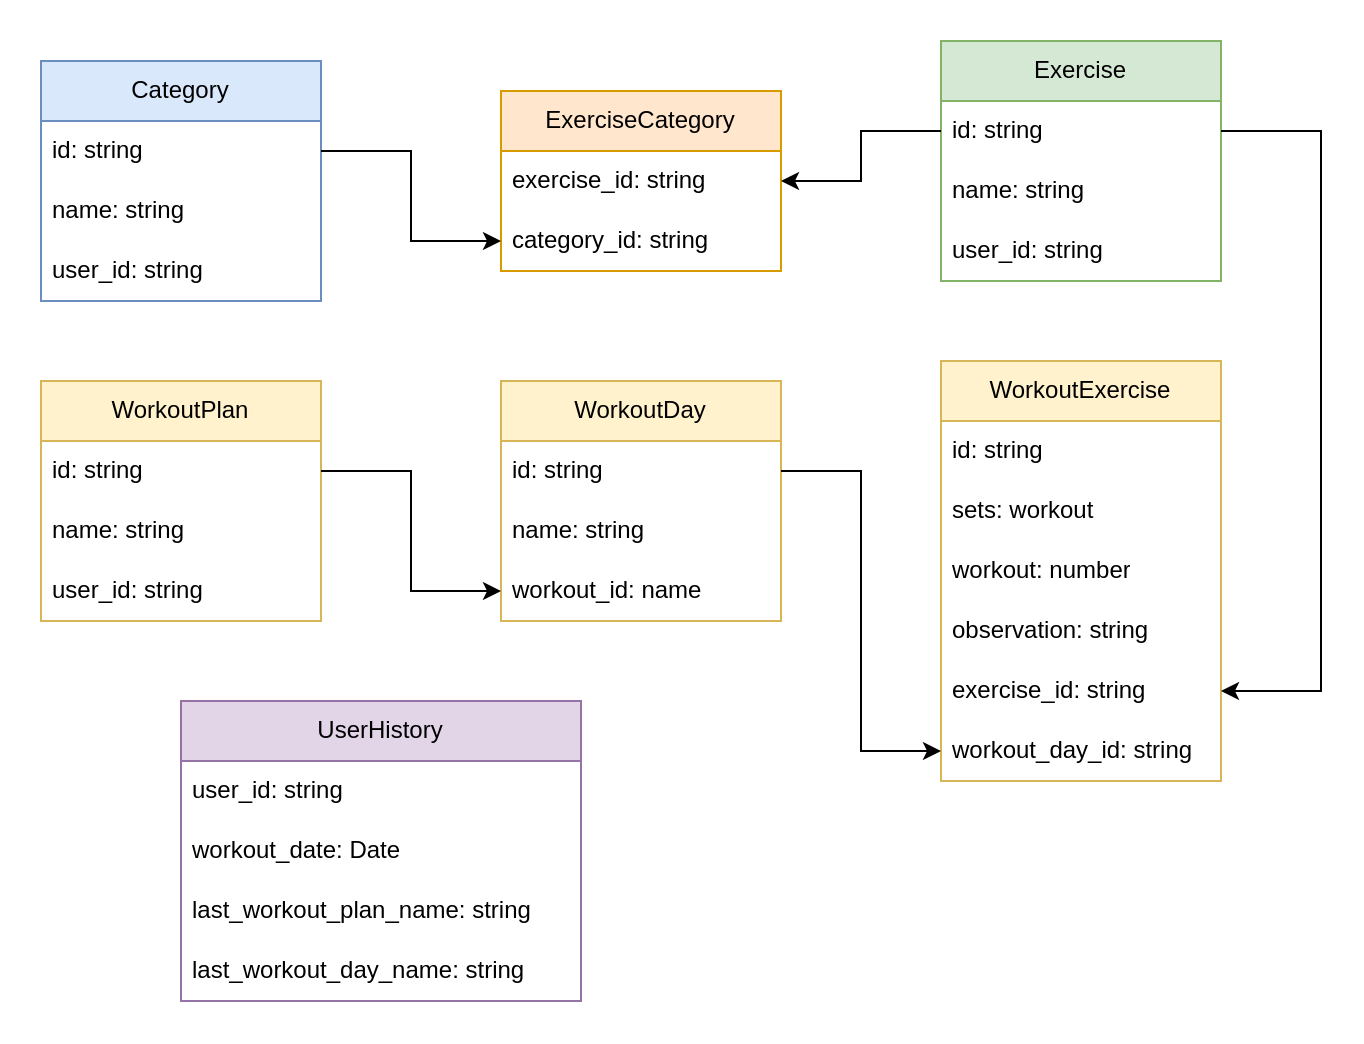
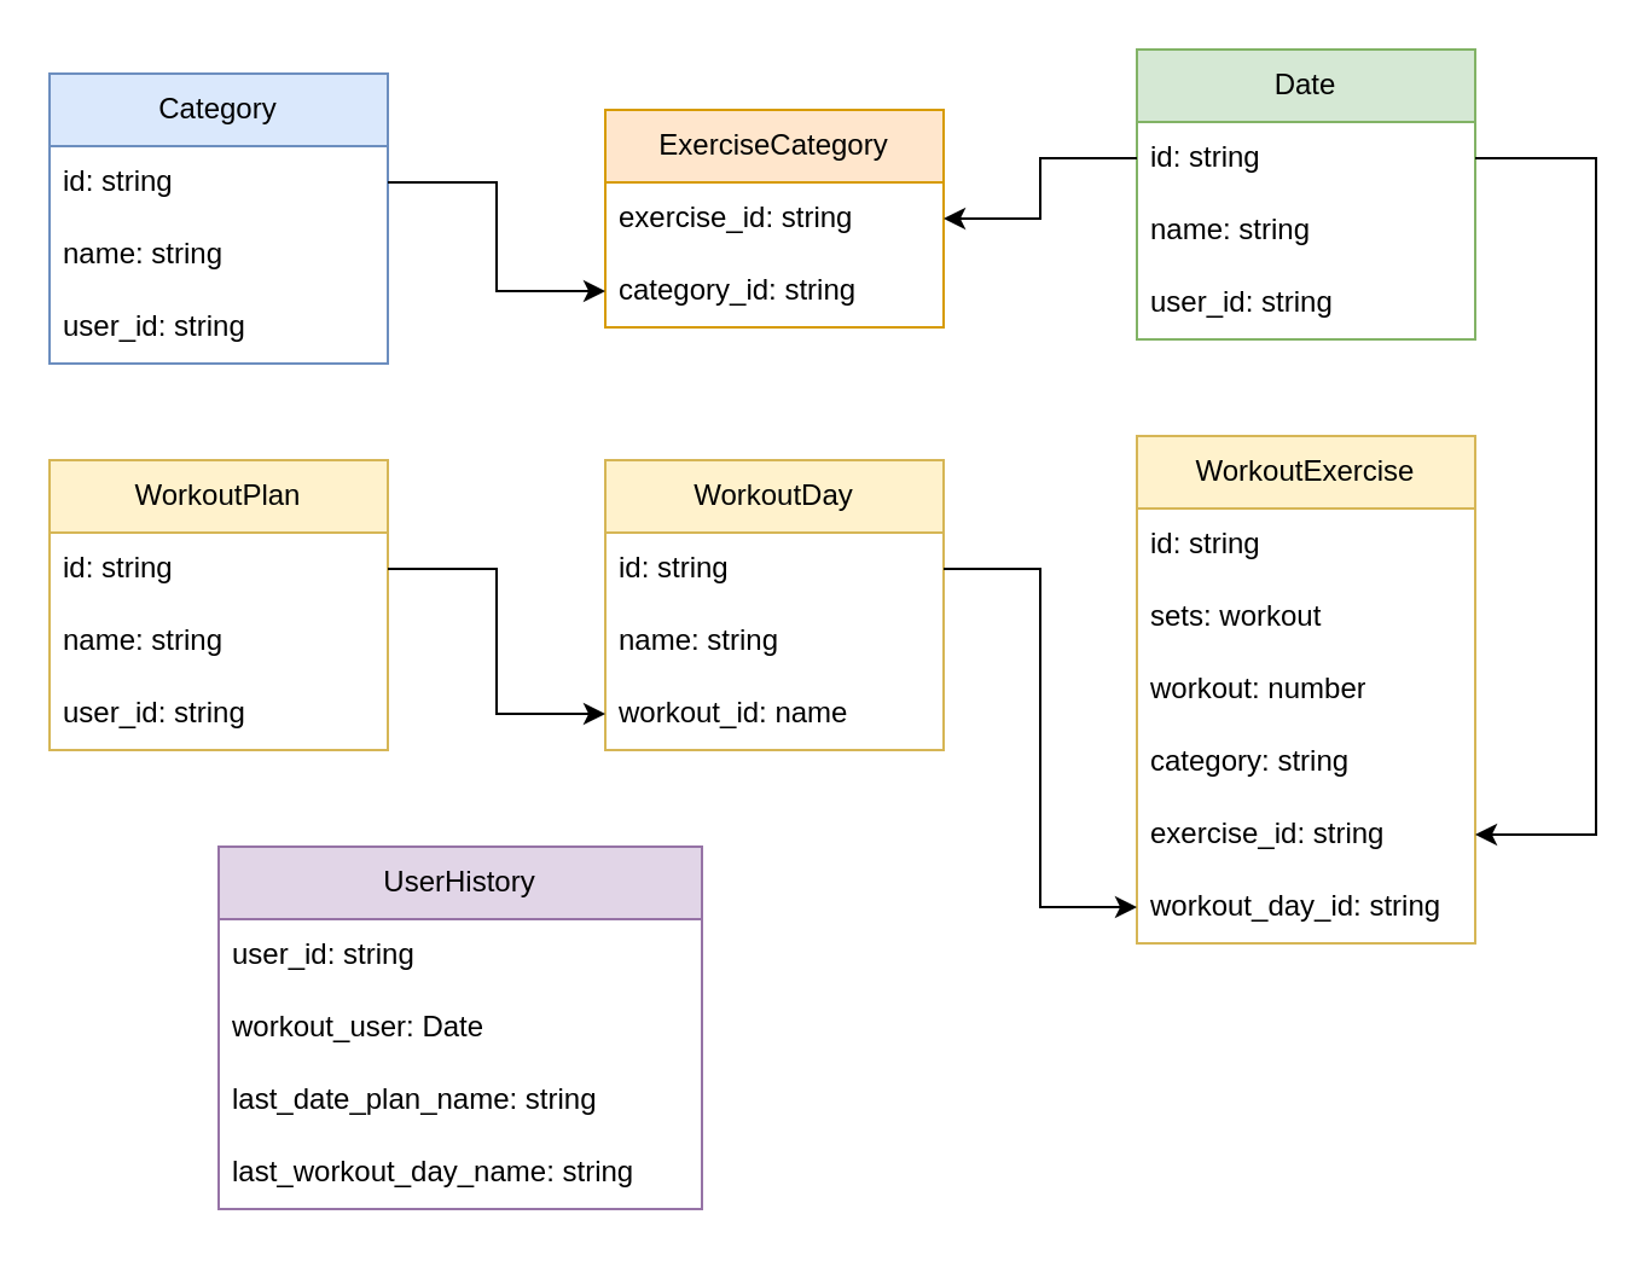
  <mxCell id="0" />
  <mxCell id="1" parent="0" />
  <mxCell id="2" value="Category" style="swimlane;fontStyle=0;childLayout=stackLayout;horizontal=1;startSize=30;horizontalStack=0;resizeParent=1;resizeParentMax=0;resizeLast=0;collapsible=1;marginBottom=0;whiteSpace=wrap;html=1;fillColor=#dae8fc;strokeColor=#6c8ebf;" parent="1" vertex="1"><mxGeometry x="20" y="30" width="140" height="120" as="geometry" /></mxCell>
  <mxCell id="3" value="id: string" style="text;strokeColor=none;fillColor=none;align=left;verticalAlign=middle;spacingLeft=4;spacingRight=4;overflow=hidden;points=[[0,0.5],[1,0.5]];portConstraint=eastwest;rotatable=0;whiteSpace=wrap;html=1;" parent="2" vertex="1"><mxGeometry y="30" width="140" height="30" as="geometry" /></mxCell>
  <mxCell id="4" value="name: string" style="text;strokeColor=none;fillColor=none;align=left;verticalAlign=middle;spacingLeft=4;spacingRight=4;overflow=hidden;points=[[0,0.5],[1,0.5]];portConstraint=eastwest;rotatable=0;whiteSpace=wrap;html=1;" parent="2" vertex="1"><mxGeometry y="60" width="140" height="30" as="geometry" /></mxCell>
  <mxCell id="5" value="user_id: string" style="text;strokeColor=none;fillColor=none;align=left;verticalAlign=middle;spacingLeft=4;spacingRight=4;overflow=hidden;points=[[0,0.5],[1,0.5]];portConstraint=eastwest;rotatable=0;whiteSpace=wrap;html=1;" parent="2" vertex="1"><mxGeometry y="90" width="140" height="30" as="geometry" /></mxCell>
- <mxCell id="6" value="Exercise" style="swimlane;fontStyle=0;childLayout=stackLayout;horizontal=1;startSize=30;horizontalStack=0;resizeParent=1;resizeParentMax=0;resizeLast=0;collapsible=1;marginBottom=0;whiteSpace=wrap;html=1;fillColor=#d5e8d4;strokeColor=#82b366;" parent="1" vertex="1"><mxGeometry x="470" y="20" width="140" height="120" as="geometry" /></mxCell>
+ <mxCell id="6" value="Date" style="swimlane;fontStyle=0;childLayout=stackLayout;horizontal=1;startSize=30;horizontalStack=0;resizeParent=1;resizeParentMax=0;resizeLast=0;collapsible=1;marginBottom=0;whiteSpace=wrap;html=1;fillColor=#d5e8d4;strokeColor=#82b366;" parent="1" vertex="1"><mxGeometry x="470" y="20" width="140" height="120" as="geometry" /></mxCell>
  <mxCell id="7" value="id: string" style="text;strokeColor=none;fillColor=none;align=left;verticalAlign=middle;spacingLeft=4;spacingRight=4;overflow=hidden;points=[[0,0.5],[1,0.5]];portConstraint=eastwest;rotatable=0;whiteSpace=wrap;html=1;" parent="6" vertex="1"><mxGeometry y="30" width="140" height="30" as="geometry" /></mxCell>
  <mxCell id="8" value="name: string" style="text;strokeColor=none;fillColor=none;align=left;verticalAlign=middle;spacingLeft=4;spacingRight=4;overflow=hidden;points=[[0,0.5],[1,0.5]];portConstraint=eastwest;rotatable=0;whiteSpace=wrap;html=1;" parent="6" vertex="1"><mxGeometry y="60" width="140" height="30" as="geometry" /></mxCell>
  <mxCell id="9" value="user_id: string" style="text;strokeColor=none;fillColor=none;align=left;verticalAlign=middle;spacingLeft=4;spacingRight=4;overflow=hidden;points=[[0,0.5],[1,0.5]];portConstraint=eastwest;rotatable=0;whiteSpace=wrap;html=1;" parent="6" vertex="1"><mxGeometry y="90" width="140" height="30" as="geometry" /></mxCell>
  <mxCell id="10" value="ExerciseCategory" style="swimlane;fontStyle=0;childLayout=stackLayout;horizontal=1;startSize=30;horizontalStack=0;resizeParent=1;resizeParentMax=0;resizeLast=0;collapsible=1;marginBottom=0;whiteSpace=wrap;html=1;fillColor=#ffe6cc;strokeColor=#d79b00;" parent="1" vertex="1"><mxGeometry x="250" y="45" width="140" height="90" as="geometry" /></mxCell>
  <mxCell id="11" value="exercise_id: string" style="text;strokeColor=none;fillColor=none;align=left;verticalAlign=middle;spacingLeft=4;spacingRight=4;overflow=hidden;points=[[0,0.5],[1,0.5]];portConstraint=eastwest;rotatable=0;whiteSpace=wrap;html=1;" parent="10" vertex="1"><mxGeometry y="30" width="140" height="30" as="geometry" /></mxCell>
  <mxCell id="12" value="category_id: string" style="text;strokeColor=none;fillColor=none;align=left;verticalAlign=middle;spacingLeft=4;spacingRight=4;overflow=hidden;points=[[0,0.5],[1,0.5]];portConstraint=eastwest;rotatable=0;whiteSpace=wrap;html=1;" parent="10" vertex="1"><mxGeometry y="60" width="140" height="30" as="geometry" /></mxCell>
  <mxCell id="13" style="edgeStyle=orthogonalEdgeStyle;rounded=0;orthogonalLoop=1;jettySize=auto;html=1;exitX=0;exitY=0.5;exitDx=0;exitDy=0;entryX=1;entryY=0.5;entryDx=0;entryDy=0;" parent="1" source="7" target="11" edge="1"><mxGeometry relative="1" as="geometry" /></mxCell>
  <mxCell id="14" style="edgeStyle=orthogonalEdgeStyle;rounded=0;orthogonalLoop=1;jettySize=auto;html=1;exitX=1;exitY=0.5;exitDx=0;exitDy=0;entryX=0;entryY=0.5;entryDx=0;entryDy=0;" parent="1" source="3" target="12" edge="1"><mxGeometry relative="1" as="geometry" /></mxCell>
  <mxCell id="15" value="UserHistory" style="swimlane;fontStyle=0;childLayout=stackLayout;horizontal=1;startSize=30;horizontalStack=0;resizeParent=1;resizeParentMax=0;resizeLast=0;collapsible=1;marginBottom=0;whiteSpace=wrap;html=1;fillColor=#e1d5e7;strokeColor=#9673a6;" parent="1" vertex="1"><mxGeometry x="90" y="350" width="200" height="150" as="geometry" /></mxCell>
  <mxCell id="16" value="user_id: string" style="text;strokeColor=none;fillColor=none;align=left;verticalAlign=middle;spacingLeft=4;spacingRight=4;overflow=hidden;points=[[0,0.5],[1,0.5]];portConstraint=eastwest;rotatable=0;whiteSpace=wrap;html=1;" parent="15" vertex="1"><mxGeometry y="30" width="200" height="30" as="geometry" /></mxCell>
- <mxCell id="17" value="workout_date: Date" style="text;strokeColor=none;fillColor=none;align=left;verticalAlign=middle;spacingLeft=4;spacingRight=4;overflow=hidden;points=[[0,0.5],[1,0.5]];portConstraint=eastwest;rotatable=0;whiteSpace=wrap;html=1;" parent="15" vertex="1"><mxGeometry y="60" width="200" height="30" as="geometry" /></mxCell>
- <mxCell id="18" value="last_workout_plan_name: string" style="text;strokeColor=none;fillColor=none;align=left;verticalAlign=middle;spacingLeft=4;spacingRight=4;overflow=hidden;points=[[0,0.5],[1,0.5]];portConstraint=eastwest;rotatable=0;whiteSpace=wrap;html=1;" parent="15" vertex="1"><mxGeometry y="90" width="200" height="30" as="geometry" /></mxCell>
+ <mxCell id="17" value="workout_user: Date" style="text;strokeColor=none;fillColor=none;align=left;verticalAlign=middle;spacingLeft=4;spacingRight=4;overflow=hidden;points=[[0,0.5],[1,0.5]];portConstraint=eastwest;rotatable=0;whiteSpace=wrap;html=1;" parent="15" vertex="1"><mxGeometry y="60" width="200" height="30" as="geometry" /></mxCell>
+ <mxCell id="18" value="last_date_plan_name: string" style="text;strokeColor=none;fillColor=none;align=left;verticalAlign=middle;spacingLeft=4;spacingRight=4;overflow=hidden;points=[[0,0.5],[1,0.5]];portConstraint=eastwest;rotatable=0;whiteSpace=wrap;html=1;" parent="15" vertex="1"><mxGeometry y="90" width="200" height="30" as="geometry" /></mxCell>
  <mxCell id="19" value="last_workout_day_name: string" style="text;strokeColor=none;fillColor=none;align=left;verticalAlign=middle;spacingLeft=4;spacingRight=4;overflow=hidden;points=[[0,0.5],[1,0.5]];portConstraint=eastwest;rotatable=0;whiteSpace=wrap;html=1;" parent="15" vertex="1"><mxGeometry y="120" width="200" height="30" as="geometry" /></mxCell>
  <mxCell id="20" value="WorkoutPlan" style="swimlane;fontStyle=0;childLayout=stackLayout;horizontal=1;startSize=30;horizontalStack=0;resizeParent=1;resizeParentMax=0;resizeLast=0;collapsible=1;marginBottom=0;whiteSpace=wrap;html=1;fillColor=#fff2cc;strokeColor=#d6b656;" parent="1" vertex="1"><mxGeometry x="20" y="190" width="140" height="120" as="geometry" /></mxCell>
  <mxCell id="21" value="id: string" style="text;strokeColor=none;fillColor=none;align=left;verticalAlign=middle;spacingLeft=4;spacingRight=4;overflow=hidden;points=[[0,0.5],[1,0.5]];portConstraint=eastwest;rotatable=0;whiteSpace=wrap;html=1;" parent="20" vertex="1"><mxGeometry y="30" width="140" height="30" as="geometry" /></mxCell>
  <mxCell id="22" value="name: string" style="text;strokeColor=none;fillColor=none;align=left;verticalAlign=middle;spacingLeft=4;spacingRight=4;overflow=hidden;points=[[0,0.5],[1,0.5]];portConstraint=eastwest;rotatable=0;whiteSpace=wrap;html=1;" parent="20" vertex="1"><mxGeometry y="60" width="140" height="30" as="geometry" /></mxCell>
  <mxCell id="23" value="user_id: string" style="text;strokeColor=none;fillColor=none;align=left;verticalAlign=middle;spacingLeft=4;spacingRight=4;overflow=hidden;points=[[0,0.5],[1,0.5]];portConstraint=eastwest;rotatable=0;whiteSpace=wrap;html=1;" parent="20" vertex="1"><mxGeometry y="90" width="140" height="30" as="geometry" /></mxCell>
  <mxCell id="24" value="WorkoutDay" style="swimlane;fontStyle=0;childLayout=stackLayout;horizontal=1;startSize=30;horizontalStack=0;resizeParent=1;resizeParentMax=0;resizeLast=0;collapsible=1;marginBottom=0;whiteSpace=wrap;html=1;fillColor=#fff2cc;strokeColor=#d6b656;" parent="1" vertex="1"><mxGeometry x="250" y="190" width="140" height="120" as="geometry" /></mxCell>
  <mxCell id="25" value="id: string" style="text;strokeColor=none;fillColor=none;align=left;verticalAlign=middle;spacingLeft=4;spacingRight=4;overflow=hidden;points=[[0,0.5],[1,0.5]];portConstraint=eastwest;rotatable=0;whiteSpace=wrap;html=1;" parent="24" vertex="1"><mxGeometry y="30" width="140" height="30" as="geometry" /></mxCell>
  <mxCell id="26" value="name: string" style="text;strokeColor=none;fillColor=none;align=left;verticalAlign=middle;spacingLeft=4;spacingRight=4;overflow=hidden;points=[[0,0.5],[1,0.5]];portConstraint=eastwest;rotatable=0;whiteSpace=wrap;html=1;" parent="24" vertex="1"><mxGeometry y="60" width="140" height="30" as="geometry" /></mxCell>
  <mxCell id="27" value="workout_id: name" style="text;strokeColor=none;fillColor=none;align=left;verticalAlign=middle;spacingLeft=4;spacingRight=4;overflow=hidden;points=[[0,0.5],[1,0.5]];portConstraint=eastwest;rotatable=0;whiteSpace=wrap;html=1;" parent="24" vertex="1"><mxGeometry y="90" width="140" height="30" as="geometry" /></mxCell>
  <mxCell id="28" style="edgeStyle=orthogonalEdgeStyle;rounded=0;orthogonalLoop=1;jettySize=auto;html=1;exitX=1;exitY=0.5;exitDx=0;exitDy=0;entryX=0;entryY=0.5;entryDx=0;entryDy=0;" parent="1" source="21" target="27" edge="1"><mxGeometry relative="1" as="geometry" /></mxCell>
  <mxCell id="29" value="WorkoutExercise" style="swimlane;fontStyle=0;childLayout=stackLayout;horizontal=1;startSize=30;horizontalStack=0;resizeParent=1;resizeParentMax=0;resizeLast=0;collapsible=1;marginBottom=0;whiteSpace=wrap;html=1;fillColor=#fff2cc;strokeColor=#d6b656;" parent="1" vertex="1"><mxGeometry x="470" y="180" width="140" height="210" as="geometry" /></mxCell>
  <mxCell id="30" value="id: string" style="text;strokeColor=none;fillColor=none;align=left;verticalAlign=middle;spacingLeft=4;spacingRight=4;overflow=hidden;points=[[0,0.5],[1,0.5]];portConstraint=eastwest;rotatable=0;whiteSpace=wrap;html=1;" parent="29" vertex="1"><mxGeometry y="30" width="140" height="30" as="geometry" /></mxCell>
  <mxCell id="31" value="sets: workout" style="text;strokeColor=none;fillColor=none;align=left;verticalAlign=middle;spacingLeft=4;spacingRight=4;overflow=hidden;points=[[0,0.5],[1,0.5]];portConstraint=eastwest;rotatable=0;whiteSpace=wrap;html=1;" parent="29" vertex="1"><mxGeometry y="60" width="140" height="30" as="geometry" /></mxCell>
  <mxCell id="32" value="workout: number" style="text;strokeColor=none;fillColor=none;align=left;verticalAlign=middle;spacingLeft=4;spacingRight=4;overflow=hidden;points=[[0,0.5],[1,0.5]];portConstraint=eastwest;rotatable=0;whiteSpace=wrap;html=1;" parent="29" vertex="1"><mxGeometry y="90" width="140" height="30" as="geometry" /></mxCell>
- <mxCell id="33" value="observation: string" style="text;strokeColor=none;fillColor=none;align=left;verticalAlign=middle;spacingLeft=4;spacingRight=4;overflow=hidden;points=[[0,0.5],[1,0.5]];portConstraint=eastwest;rotatable=0;whiteSpace=wrap;html=1;" parent="29" vertex="1"><mxGeometry y="120" width="140" height="30" as="geometry" /></mxCell>
+ <mxCell id="33" value="category: string" style="text;strokeColor=none;fillColor=none;align=left;verticalAlign=middle;spacingLeft=4;spacingRight=4;overflow=hidden;points=[[0,0.5],[1,0.5]];portConstraint=eastwest;rotatable=0;whiteSpace=wrap;html=1;" parent="29" vertex="1"><mxGeometry y="120" width="140" height="30" as="geometry" /></mxCell>
  <mxCell id="34" value="exercise_id: string" style="text;strokeColor=none;fillColor=none;align=left;verticalAlign=middle;spacingLeft=4;spacingRight=4;overflow=hidden;points=[[0,0.5],[1,0.5]];portConstraint=eastwest;rotatable=0;whiteSpace=wrap;html=1;" parent="29" vertex="1"><mxGeometry y="150" width="140" height="30" as="geometry" /></mxCell>
  <mxCell id="35" value="workout_day_id: string" style="text;strokeColor=none;fillColor=none;align=left;verticalAlign=middle;spacingLeft=4;spacingRight=4;overflow=hidden;points=[[0,0.5],[1,0.5]];portConstraint=eastwest;rotatable=0;whiteSpace=wrap;html=1;" parent="29" vertex="1"><mxGeometry y="180" width="140" height="30" as="geometry" /></mxCell>
  <mxCell id="36" style="edgeStyle=orthogonalEdgeStyle;rounded=0;orthogonalLoop=1;jettySize=auto;html=1;exitX=1;exitY=0.5;exitDx=0;exitDy=0;entryX=0;entryY=0.5;entryDx=0;entryDy=0;" parent="1" source="25" target="35" edge="1"><mxGeometry relative="1" as="geometry" /></mxCell>
  <mxCell id="37" style="edgeStyle=orthogonalEdgeStyle;rounded=0;orthogonalLoop=1;jettySize=auto;html=1;exitX=1;exitY=0.5;exitDx=0;exitDy=0;entryX=1;entryY=0.5;entryDx=0;entryDy=0;" parent="1" source="7" target="34" edge="1"><mxGeometry relative="1" as="geometry"><Array as="points"><mxPoint x="660" y="65" /><mxPoint x="660" y="345" /></Array></mxGeometry></mxCell>
